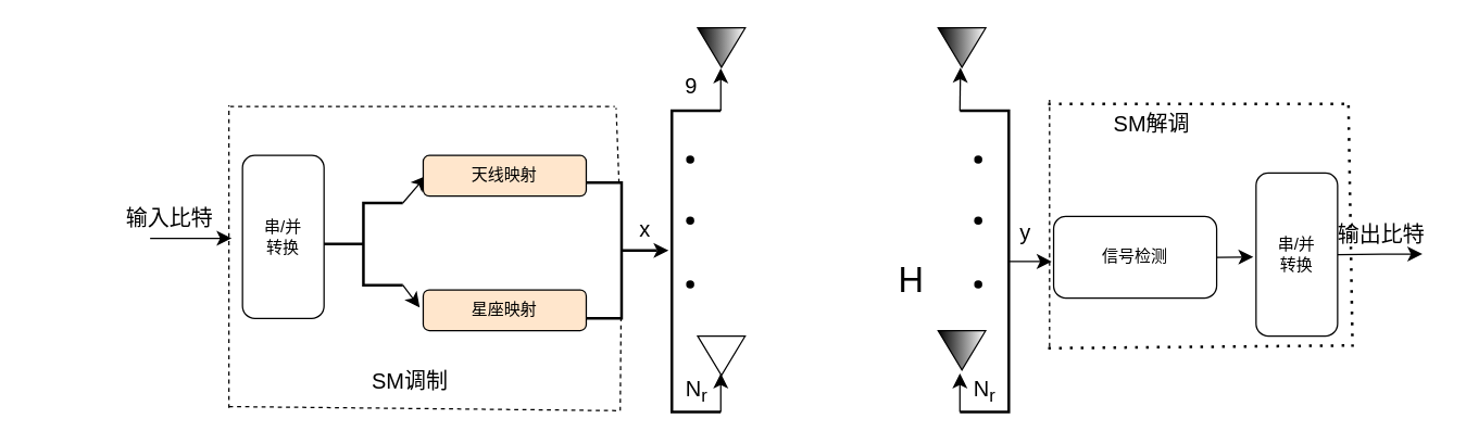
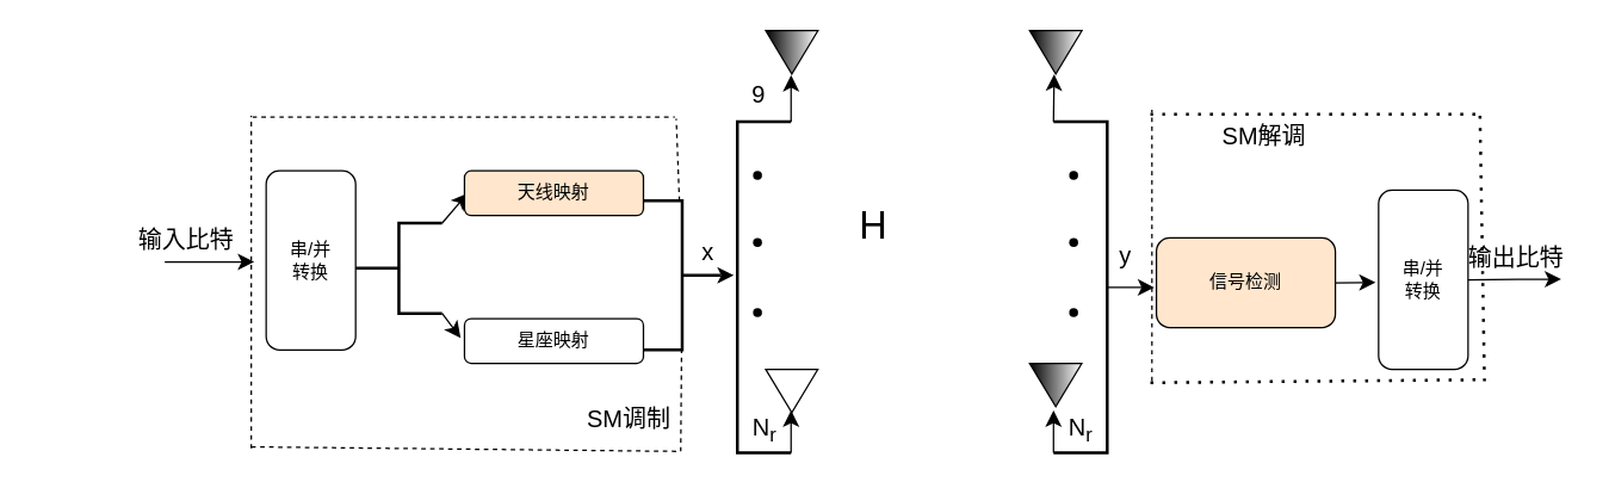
  <mxCell id="0" />
  <mxCell id="1" parent="0" />
  <mxCell id="2" style="edgeStyle=none;curved=1;rounded=0;orthogonalLoop=1;jettySize=auto;html=1;fontSize=12;startSize=8;endSize=8;" edge="1" parent="1"><mxGeometry relative="1" as="geometry"><mxPoint x="170" y="175" as="targetPoint" /><mxPoint x="110" y="175" as="sourcePoint" /></mxGeometry></mxCell>
  <mxCell id="3" value="串/并&lt;div&gt;转换&lt;/div&gt;" style="rounded=1;whiteSpace=wrap;html=1;direction=south;" vertex="1" parent="1"><mxGeometry x="178" y="114" width="60" height="120" as="geometry" /></mxCell>
  <mxCell id="4" style="edgeStyle=none;curved=1;rounded=0;orthogonalLoop=1;jettySize=auto;html=1;exitX=1;exitY=0.5;exitDx=0;exitDy=0;fontSize=12;startSize=8;endSize=8;" edge="1" parent="1" source="3" target="3"><mxGeometry relative="1" as="geometry" /></mxCell>
  <mxCell id="5" style="edgeStyle=none;curved=1;rounded=0;orthogonalLoop=1;jettySize=auto;html=1;exitX=1;exitY=1;exitDx=0;exitDy=0;exitPerimeter=0;fontSize=12;startSize=8;endSize=8;" edge="1" parent="1" source="7"><mxGeometry relative="1" as="geometry"><mxPoint x="308.4" y="226" as="targetPoint" /></mxGeometry></mxCell>
  <mxCell id="6" style="edgeStyle=none;curved=1;rounded=0;orthogonalLoop=1;jettySize=auto;html=1;exitX=1;exitY=0;exitDx=0;exitDy=0;exitPerimeter=0;fontSize=12;startSize=8;endSize=8;" edge="1" parent="1" source="7"><mxGeometry relative="1" as="geometry"><mxPoint x="313.2" y="129" as="targetPoint" /></mxGeometry></mxCell>
  <mxCell id="7" value="" style="strokeWidth=2;html=1;shape=mxgraph.flowchart.annotation_2;align=left;labelPosition=right;pointerEvents=1;" vertex="1" parent="1"><mxGeometry x="238" y="149" width="58" height="60.5" as="geometry" /></mxCell>
  <mxCell id="8" value="天线映射" style="rounded=1;whiteSpace=wrap;html=1;fillColor=#ffe6cc;" vertex="1" parent="1"><mxGeometry x="311" y="114" width="120" height="30" as="geometry" /></mxCell>
- <mxCell id="9" value="星座映射" style="rounded=1;whiteSpace=wrap;html=1;fillColor=#ffe6cc;" vertex="1" parent="1"><mxGeometry x="311" y="213" width="120" height="30" as="geometry" /></mxCell>
+ <mxCell id="9" value="星座映射" style="rounded=1;whiteSpace=wrap;html=1;" vertex="1" parent="1"><mxGeometry x="311" y="213" width="120" height="30" as="geometry" /></mxCell>
  <mxCell id="10" value="" style="endArrow=none;dashed=1;html=1;rounded=0;fontSize=12;startSize=8;endSize=8;curved=1;" edge="1" parent="1"><mxGeometry width="50" height="50" relative="1" as="geometry"><mxPoint x="168" y="300" as="sourcePoint" /><mxPoint x="168" y="77" as="targetPoint" /></mxGeometry></mxCell>
  <mxCell id="11" value="" style="endArrow=none;dashed=1;html=1;rounded=0;fontSize=12;startSize=8;endSize=8;curved=1;" edge="1" parent="1"><mxGeometry width="50" height="50" relative="1" as="geometry"><mxPoint x="169" y="78" as="sourcePoint" /><mxPoint x="452" y="78" as="targetPoint" /></mxGeometry></mxCell>
  <mxCell id="12" value="" style="endArrow=none;dashed=1;html=1;rounded=0;fontSize=12;startSize=8;endSize=8;curved=1;" edge="1" parent="1" source="18"><mxGeometry width="50" height="50" relative="1" as="geometry"><mxPoint x="456" y="302" as="sourcePoint" /><mxPoint x="453" y="79" as="targetPoint" /></mxGeometry></mxCell>
  <mxCell id="13" value="" style="endArrow=none;dashed=1;html=1;rounded=0;fontSize=12;startSize=8;endSize=8;curved=0;" edge="1" parent="1"><mxGeometry width="50" height="50" relative="1" as="geometry"><mxPoint x="168" y="299" as="sourcePoint" /><mxPoint x="453" y="302" as="targetPoint" /><Array as="points" /></mxGeometry></mxCell>
- <mxCell id="14" value="SM调制" style="text;html=1;align=center;verticalAlign=middle;resizable=0;points=[];autosize=1;strokeColor=none;fillColor=none;fontSize=16;" vertex="1" parent="1"><mxGeometry x="263.5" y="264.5" width="74" height="31" as="geometry" /></mxCell>
+ <mxCell id="14" value="SM调制" style="text;html=1;align=center;verticalAlign=middle;resizable=0;points=[];autosize=1;strokeColor=none;fillColor=none;fontSize=16;" vertex="1" parent="1"><mxGeometry x="383.5" y="264.5" width="74" height="31" as="geometry" /></mxCell>
  <mxCell id="15" style="edgeStyle=none;curved=1;rounded=0;orthogonalLoop=1;jettySize=auto;html=1;exitX=0;exitY=0.5;exitDx=0;exitDy=0;fontSize=12;startSize=8;endSize=8;" edge="1" parent="1"><mxGeometry relative="1" as="geometry"><mxPoint x="20" y="176" as="sourcePoint" /><mxPoint x="20" y="176" as="targetPoint" /></mxGeometry></mxCell>
  <mxCell id="16" value="" style="endArrow=none;dashed=1;html=1;rounded=0;fontSize=12;startSize=8;endSize=8;curved=1;" edge="1" parent="1" target="18"><mxGeometry width="50" height="50" relative="1" as="geometry"><mxPoint x="456" y="302" as="sourcePoint" /><mxPoint x="453" y="79" as="targetPoint" /></mxGeometry></mxCell>
  <mxCell id="17" style="edgeStyle=none;curved=1;rounded=0;orthogonalLoop=1;jettySize=auto;html=1;exitX=0;exitY=0.5;exitDx=0;exitDy=0;exitPerimeter=0;fontSize=12;startSize=8;endSize=8;" edge="1" parent="1" source="18"><mxGeometry relative="1" as="geometry"><mxPoint x="491.6" y="184" as="targetPoint" /></mxGeometry></mxCell>
  <mxCell id="18" value="" style="strokeWidth=2;html=1;shape=mxgraph.flowchart.annotation_2;align=left;labelPosition=right;pointerEvents=1;direction=west;" vertex="1" parent="1"><mxGeometry x="431" y="134" width="52" height="100" as="geometry" /></mxCell>
  <mxCell id="19" style="edgeStyle=none;curved=1;rounded=0;orthogonalLoop=1;jettySize=auto;html=1;exitX=1;exitY=0;exitDx=0;exitDy=0;exitPerimeter=0;fontSize=12;startSize=8;endSize=8;" edge="1" parent="1" source="20"><mxGeometry relative="1" as="geometry"><mxPoint x="530" y="49.8" as="targetPoint" /></mxGeometry></mxCell>
  <mxCell id="20" value="" style="strokeWidth=2;html=1;shape=mxgraph.flowchart.annotation_1;align=left;pointerEvents=1;" vertex="1" parent="1"><mxGeometry x="494" y="81" width="36" height="222" as="geometry" /></mxCell>
  <mxCell id="21" style="edgeStyle=none;curved=1;rounded=0;orthogonalLoop=1;jettySize=auto;html=1;exitX=1;exitY=1;exitDx=0;exitDy=0;exitPerimeter=0;entryX=1;entryY=0.872;entryDx=0;entryDy=0;entryPerimeter=0;fontSize=12;startSize=8;endSize=8;" edge="1" parent="1" source="20" target="20"><mxGeometry relative="1" as="geometry" /></mxCell>
  <mxCell id="22" value="" style="triangle;whiteSpace=wrap;html=1;direction=south;fillStyle=hatch;gradientColor=default;" vertex="1" parent="1"><mxGeometry x="513" y="20" width="35" height="29" as="geometry" /></mxCell>
  <mxCell id="23" value="" style="triangle;whiteSpace=wrap;html=1;direction=south;" vertex="1" parent="1"><mxGeometry x="513" y="247" width="35" height="29" as="geometry" /></mxCell>
  <mxCell id="24" value="x" style="text;html=1;align=center;verticalAlign=middle;resizable=0;points=[];autosize=1;strokeColor=none;fillColor=none;fontSize=16;" vertex="1" parent="1"><mxGeometry x="461" y="152" width="26" height="31" as="geometry" /></mxCell>
  <mxCell id="25" value="9" style="text;html=1;align=center;verticalAlign=middle;resizable=0;points=[];autosize=1;strokeColor=none;fillColor=none;fontSize=16;" vertex="1" parent="1"><mxGeometry x="494" y="47" width="27" height="31" as="geometry" /></mxCell>
  <mxCell id="26" value="N&lt;sub&gt;r&lt;/sub&gt;" style="text;html=1;align=center;verticalAlign=middle;resizable=0;points=[];autosize=1;strokeColor=none;fillColor=none;fontSize=16;" vertex="1" parent="1"><mxGeometry x="495" y="270" width="34" height="35" as="geometry" /></mxCell>
  <mxCell id="27" value="" style="shape=waypoint;sketch=0;size=6;pointerEvents=1;points=[];fillColor=none;resizable=0;rotatable=0;perimeter=centerPerimeter;snapToPoint=1;" vertex="1" parent="1"><mxGeometry x="497.5" y="107" width="20" height="20" as="geometry" /></mxCell>
  <mxCell id="28" value="" style="shape=waypoint;sketch=0;size=6;pointerEvents=1;points=[];fillColor=none;resizable=0;rotatable=0;perimeter=centerPerimeter;snapToPoint=1;" vertex="1" parent="1"><mxGeometry x="497.5" y="152" width="20" height="20" as="geometry" /></mxCell>
  <mxCell id="29" value="" style="shape=waypoint;sketch=0;size=6;pointerEvents=1;points=[];fillColor=none;resizable=0;rotatable=0;perimeter=centerPerimeter;snapToPoint=1;" vertex="1" parent="1"><mxGeometry x="497.5" y="199" width="20" height="20" as="geometry" /></mxCell>
  <mxCell id="30" style="edgeStyle=none;curved=1;rounded=0;orthogonalLoop=1;jettySize=auto;html=1;exitX=1;exitY=0;exitDx=0;exitDy=0;exitPerimeter=0;fontSize=12;startSize=8;endSize=8;" edge="1" parent="1" source="32"><mxGeometry relative="1" as="geometry"><mxPoint x="706.444" y="49.222" as="targetPoint" /></mxGeometry></mxCell>
  <mxCell id="31" style="edgeStyle=none;curved=1;rounded=0;orthogonalLoop=1;jettySize=auto;html=1;exitX=0;exitY=0.5;exitDx=0;exitDy=0;exitPerimeter=0;fontSize=12;startSize=8;endSize=8;" edge="1" parent="1" source="32"><mxGeometry relative="1" as="geometry"><mxPoint x="773.556" y="192.111" as="targetPoint" /></mxGeometry></mxCell>
  <mxCell id="32" value="" style="strokeWidth=2;html=1;shape=mxgraph.flowchart.annotation_1;align=left;pointerEvents=1;flipH=1;" vertex="1" parent="1"><mxGeometry x="706" y="81" width="36" height="222" as="geometry" /></mxCell>
  <mxCell id="33" style="edgeStyle=none;curved=1;rounded=0;orthogonalLoop=1;jettySize=auto;html=1;exitX=1;exitY=1;exitDx=0;exitDy=0;exitPerimeter=0;entryX=1;entryY=0.872;entryDx=0;entryDy=0;entryPerimeter=0;fontSize=12;startSize=8;endSize=8;" edge="1" parent="1" source="32" target="32"><mxGeometry relative="1" as="geometry" /></mxCell>
  <mxCell id="34" value="N&lt;sub&gt;r&lt;/sub&gt;" style="text;html=1;align=center;verticalAlign=middle;resizable=0;points=[];autosize=1;strokeColor=none;fillColor=none;fontSize=16;flipH=1;" vertex="1" parent="1"><mxGeometry x="707" y="270" width="34" height="35" as="geometry" /></mxCell>
  <mxCell id="35" value="" style="shape=waypoint;sketch=0;size=6;pointerEvents=1;points=[];fillColor=none;resizable=0;rotatable=0;perimeter=centerPerimeter;snapToPoint=1;flipH=1;" vertex="1" parent="1"><mxGeometry x="709.5" y="107" width="20" height="20" as="geometry" /></mxCell>
  <mxCell id="36" value="" style="shape=waypoint;sketch=0;size=6;pointerEvents=1;points=[];fillColor=none;resizable=0;rotatable=0;perimeter=centerPerimeter;snapToPoint=1;flipH=1;" vertex="1" parent="1"><mxGeometry x="709.5" y="152" width="20" height="20" as="geometry" /></mxCell>
  <mxCell id="37" value="" style="shape=waypoint;sketch=0;size=6;pointerEvents=1;points=[];fillColor=none;resizable=0;rotatable=0;perimeter=centerPerimeter;snapToPoint=1;flipH=1;" vertex="1" parent="1"><mxGeometry x="709.5" y="199" width="20" height="20" as="geometry" /></mxCell>
  <mxCell id="38" style="edgeStyle=none;curved=1;rounded=0;orthogonalLoop=1;jettySize=auto;html=1;exitX=1;exitY=0.5;exitDx=0;exitDy=0;fontSize=12;startSize=8;endSize=8;" edge="1" parent="1"><mxGeometry relative="1" as="geometry"><mxPoint x="692" y="34.5" as="sourcePoint" /><mxPoint x="692" y="34.5" as="targetPoint" /></mxGeometry></mxCell>
- <mxCell id="39" value="&lt;font style=&quot;font-size: 26px;&quot;&gt;H&lt;/font&gt;" style="text;html=1;align=center;verticalAlign=middle;resizable=0;points=[];autosize=1;strokeColor=none;fillColor=none;fontSize=16;" vertex="1" parent="1"><mxGeometry x="651" y="184" width="37" height="43" as="geometry" /></mxCell>
+ <mxCell id="39" value="&lt;font style=&quot;font-size: 26px;&quot;&gt;H&lt;/font&gt;" style="text;html=1;align=center;verticalAlign=middle;resizable=0;points=[];autosize=1;strokeColor=none;fillColor=none;fontSize=16;" vertex="1" parent="1"><mxGeometry x="566" y="129" width="37" height="43" as="geometry" /></mxCell>
  <mxCell id="40" value="" style="triangle;whiteSpace=wrap;html=1;direction=south;fillStyle=hatch;gradientColor=default;" vertex="1" parent="1"><mxGeometry x="690" y="20" width="35" height="29" as="geometry" /></mxCell>
  <mxCell id="41" value="" style="triangle;whiteSpace=wrap;html=1;direction=south;fillStyle=hatch;gradientColor=default;" vertex="1" parent="1"><mxGeometry x="690" y="243" width="35" height="29" as="geometry" /></mxCell>
  <mxCell id="42" value="y" style="text;html=1;align=center;verticalAlign=middle;resizable=0;points=[];autosize=1;strokeColor=none;fillColor=none;fontSize=16;" vertex="1" parent="1"><mxGeometry x="741" y="155" width="26" height="31" as="geometry" /></mxCell>
  <mxCell id="43" style="edgeStyle=none;curved=1;rounded=0;orthogonalLoop=1;jettySize=auto;html=1;exitX=1;exitY=0.5;exitDx=0;exitDy=0;fontSize=12;startSize=8;endSize=8;" edge="1" parent="1" source="44"><mxGeometry relative="1" as="geometry"><mxPoint x="922" y="188.778" as="targetPoint" /></mxGeometry></mxCell>
- <mxCell id="44" value="信号检测" style="rounded=1;whiteSpace=wrap;html=1;" vertex="1" parent="1"><mxGeometry x="775" y="159" width="120" height="60" as="geometry" /></mxCell>
+ <mxCell id="44" value="信号检测" style="rounded=1;whiteSpace=wrap;html=1;fillColor=#ffe6cc;" vertex="1" parent="1"><mxGeometry x="775" y="159" width="120" height="60" as="geometry" /></mxCell>
  <mxCell id="45" style="edgeStyle=none;curved=1;rounded=0;orthogonalLoop=1;jettySize=auto;html=1;exitX=0.5;exitY=0;exitDx=0;exitDy=0;fontSize=12;startSize=8;endSize=8;" edge="1" parent="1" source="46"><mxGeometry relative="1" as="geometry"><mxPoint x="1046.444" y="186.556" as="targetPoint" /></mxGeometry></mxCell>
  <mxCell id="46" value="串/并&lt;div&gt;转换&lt;/div&gt;" style="rounded=1;whiteSpace=wrap;html=1;direction=south;" vertex="1" parent="1"><mxGeometry x="924" y="127" width="60" height="120" as="geometry" /></mxCell>
  <mxCell id="47" value="输出比特" style="text;html=1;align=center;verticalAlign=middle;resizable=0;points=[];autosize=1;strokeColor=none;fillColor=none;fontSize=16;" vertex="1" parent="1"><mxGeometry x="974.5" y="156.5" width="82" height="31" as="geometry" /></mxCell>
  <mxCell id="48" value="输入比特" style="text;html=1;align=center;verticalAlign=middle;resizable=0;points=[];autosize=1;strokeColor=none;fillColor=none;fontSize=16;" vertex="1" parent="1"><mxGeometry x="82.5" y="144.5" width="82" height="31" as="geometry" /></mxCell>
  <mxCell id="49" value="" style="endArrow=none;dashed=1;html=1;rounded=0;fontSize=12;startSize=8;endSize=8;curved=1;" edge="1" parent="1"><mxGeometry width="50" height="50" relative="1" as="geometry"><mxPoint x="772" y="255" as="sourcePoint" /><mxPoint x="772" y="73" as="targetPoint" /></mxGeometry></mxCell>
  <mxCell id="50" value="" style="endArrow=none;dashed=1;html=1;dashPattern=1 3;strokeWidth=2;rounded=0;fontSize=12;startSize=8;endSize=8;curved=1;" edge="1" parent="1"><mxGeometry width="50" height="50" relative="1" as="geometry"><mxPoint x="771" y="76" as="sourcePoint" /><mxPoint x="992" y="76" as="targetPoint" /></mxGeometry></mxCell>
  <mxCell id="51" value="" style="endArrow=none;dashed=1;html=1;dashPattern=1 3;strokeWidth=2;rounded=0;fontSize=12;startSize=8;endSize=8;curved=1;" edge="1" parent="1"><mxGeometry width="50" height="50" relative="1" as="geometry"><mxPoint x="995" y="255" as="sourcePoint" /><mxPoint x="992" y="77" as="targetPoint" /></mxGeometry></mxCell>
  <mxCell id="52" value="" style="endArrow=none;dashed=1;html=1;dashPattern=1 3;strokeWidth=2;rounded=0;fontSize=12;startSize=8;endSize=8;curved=0;" edge="1" parent="1"><mxGeometry width="50" height="50" relative="1" as="geometry"><mxPoint x="771" y="256" as="sourcePoint" /><mxPoint x="994" y="254" as="targetPoint" /><Array as="points" /></mxGeometry></mxCell>
  <mxCell id="53" value="SM解调" style="text;html=1;align=center;verticalAlign=middle;resizable=0;points=[];autosize=1;strokeColor=none;fillColor=none;fontSize=16;" vertex="1" parent="1"><mxGeometry x="809.5" y="75.5" width="74" height="31" as="geometry" /></mxCell>
